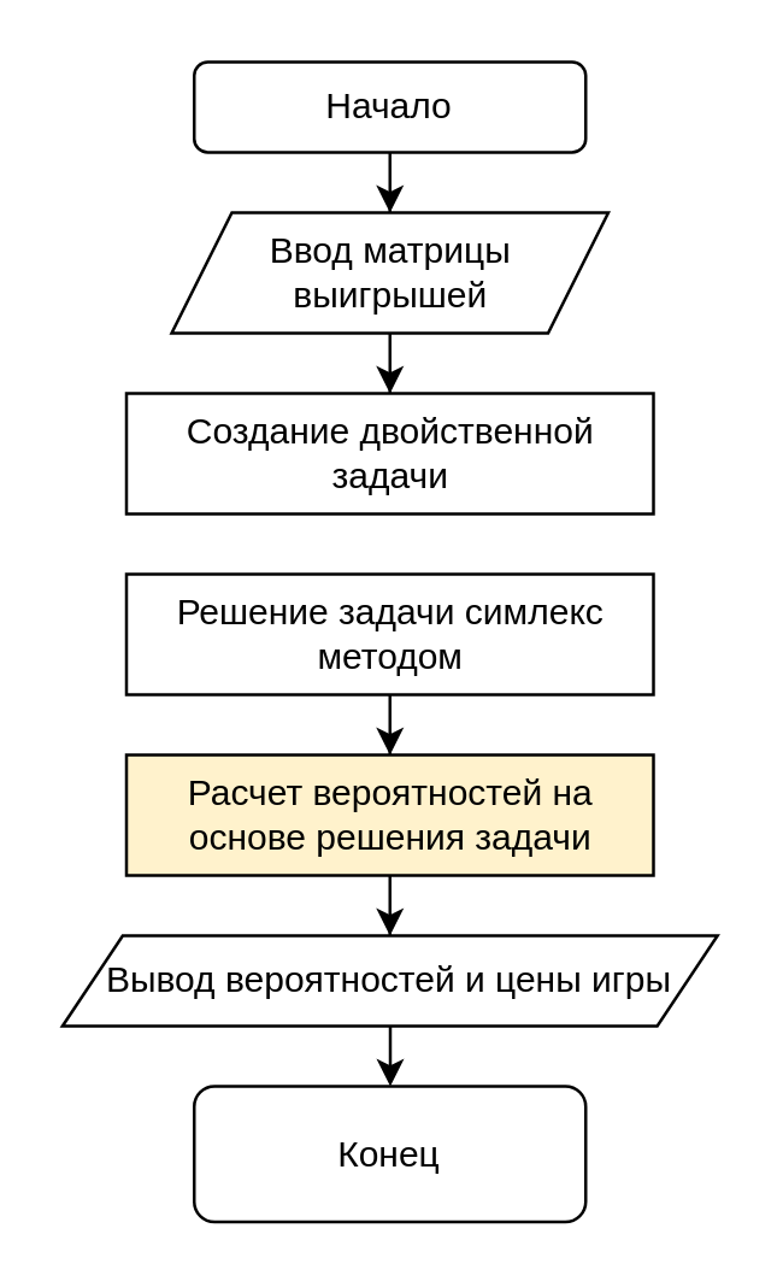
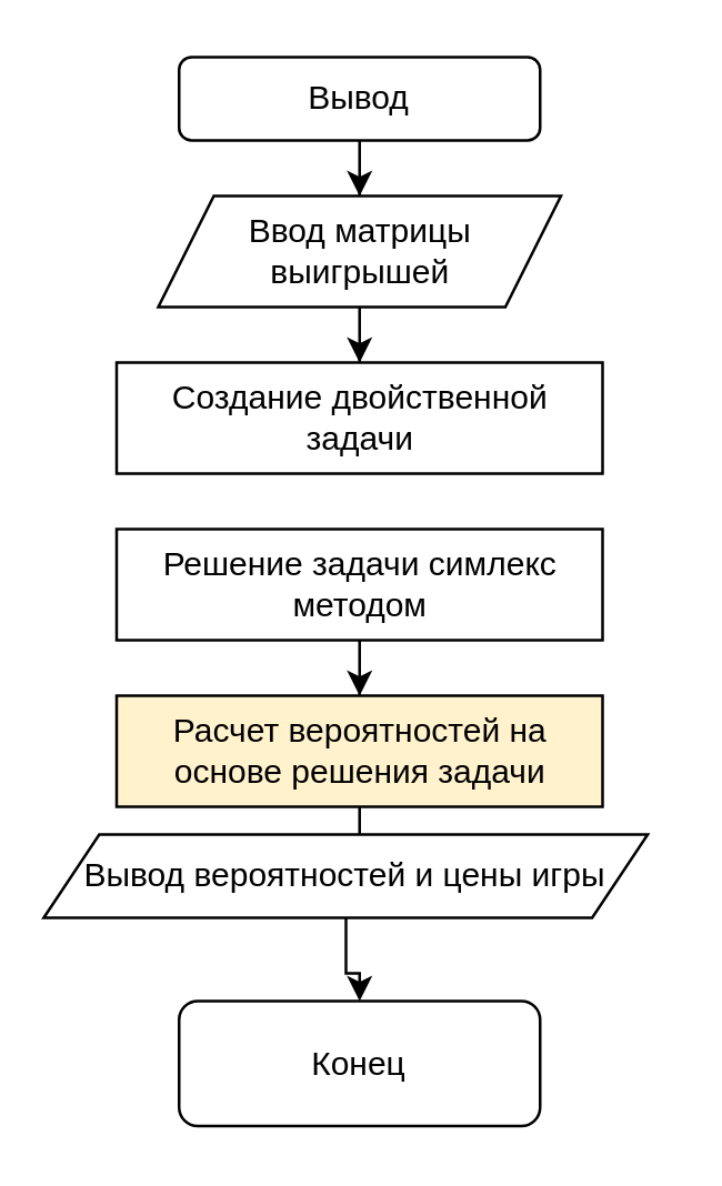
  <mxCell id="0" />
  <mxCell id="1" parent="0" />
  <mxCell id="2" style="edgeStyle=orthogonalEdgeStyle;rounded=0;orthogonalLoop=1;jettySize=auto;html=1;" edge="1" parent="1" source="3" target="6"><mxGeometry relative="1" as="geometry" /></mxCell>
- <mxCell id="3" value="Начало" style="rounded=1;whiteSpace=wrap;html=1;" vertex="1" parent="1"><mxGeometry x="64" y="20" width="130" height="30" as="geometry" /></mxCell>
+ <mxCell id="3" value="Вывод" style="rounded=1;whiteSpace=wrap;html=1;" vertex="1" parent="1"><mxGeometry x="64" y="20" width="130" height="30" as="geometry" /></mxCell>
  <mxCell id="4" value="Конец" style="rounded=1;whiteSpace=wrap;html=1;" vertex="1" parent="1"><mxGeometry x="64" y="360" width="130" height="45" as="geometry" /></mxCell>
  <mxCell id="5" style="edgeStyle=orthogonalEdgeStyle;rounded=0;orthogonalLoop=1;jettySize=auto;html=1;" edge="1" parent="1" source="6" target="7"><mxGeometry relative="1" as="geometry" /></mxCell>
  <mxCell id="6" value="Ввод матрицы выигрышей" style="shape=parallelogram;perimeter=parallelogramPerimeter;whiteSpace=wrap;html=1;fixedSize=1;" vertex="1" parent="1"><mxGeometry x="56.5" y="70" width="145" height="40" as="geometry" /></mxCell>
  <mxCell id="7" value="Создание двойственной задачи" style="rounded=0;whiteSpace=wrap;html=1;" vertex="1" parent="1"><mxGeometry x="41.5" y="130" width="175" height="40" as="geometry" /></mxCell>
  <mxCell id="8" style="edgeStyle=orthogonalEdgeStyle;rounded=0;orthogonalLoop=1;jettySize=auto;html=1;entryX=0.5;entryY=0;entryDx=0;entryDy=0;" edge="1" parent="1" source="9" target="11"><mxGeometry relative="1" as="geometry" /></mxCell>
  <mxCell id="9" value="Решение задачи симлекс методом" style="rounded=0;whiteSpace=wrap;html=1;" vertex="1" parent="1"><mxGeometry x="41.5" y="190" width="175" height="40" as="geometry" /></mxCell>
  <mxCell id="10" style="edgeStyle=orthogonalEdgeStyle;rounded=0;orthogonalLoop=1;jettySize=auto;html=1;entryX=0.5;entryY=0;entryDx=0;entryDy=0;" edge="1" parent="1" source="11" target="13"><mxGeometry relative="1" as="geometry" /></mxCell>
  <mxCell id="11" value="Расчет вероятностей на основе решения задачи" style="rounded=0;whiteSpace=wrap;html=1;fillColor=#fff2cc;" vertex="1" parent="1"><mxGeometry x="41.5" y="250" width="175" height="40" as="geometry" /></mxCell>
  <mxCell id="12" style="edgeStyle=orthogonalEdgeStyle;rounded=0;orthogonalLoop=1;jettySize=auto;html=1;" edge="1" parent="1" source="13" target="4"><mxGeometry relative="1" as="geometry" /></mxCell>
- <mxCell id="13" value="Вывод вероятностей и цены игры" style="shape=parallelogram;perimeter=parallelogramPerimeter;whiteSpace=wrap;html=1;fixedSize=1;" vertex="1" parent="1"><mxGeometry x="20.25" y="310" width="217.5" height="30" as="geometry" /></mxCell>
+ <mxCell id="13" value="Вывод вероятностей и цены игры" style="shape=parallelogram;perimeter=parallelogramPerimeter;whiteSpace=wrap;html=1;fixedSize=1;" vertex="1" parent="1"><mxGeometry x="15.25" y="300" width="217.5" height="30" as="geometry" /></mxCell>
